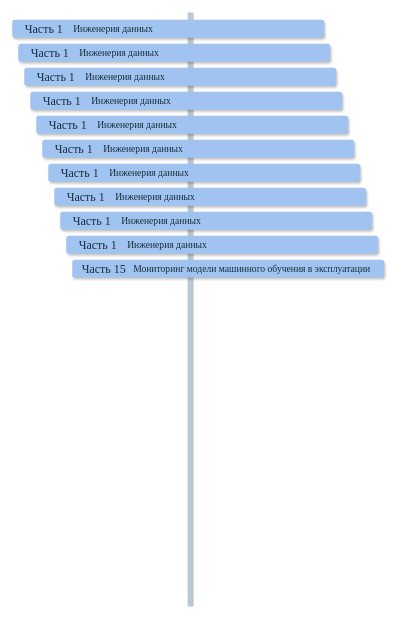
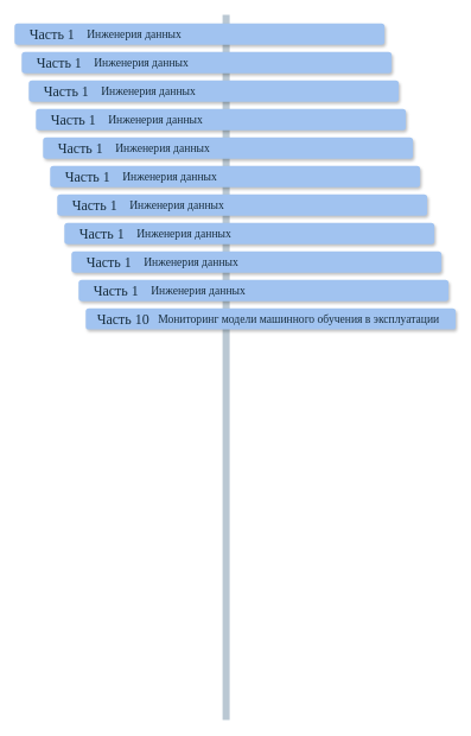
  <mxCell id="0" />
  <mxCell id="1" parent="0" />
  <mxCell id="2" value="" style="line;strokeWidth=10;direction=south;html=1;fillColor=none;fontSize=13;fontColor=#182E3E;align=center;strokeColor=#BAC8D3;labelBackgroundColor=none;" parent="1" vertex="1"><mxGeometry x="313.385" y="20.11" width="7.874" height="990.155" as="geometry" /></mxCell>
  <mxCell id="3" value="" style="rounded=1;whiteSpace=wrap;html=1;strokeColor=none;strokeWidth=1;fillColor=#A1C3F0;fontSize=13;fontColor=#182E3E;align=center;gradientDirection=east;verticalAlign=top;shadow=1;labelBackgroundColor=none;" vertex="1" parent="1"><mxGeometry x="120" y="432" width="520" height="30" as="geometry" /></mxCell>
- <mxCell id="4" value="Часть 15" style="text;html=1;strokeColor=none;fillColor=none;align=center;verticalAlign=middle;whiteSpace=wrap;fontSize=20;fontColor=#182E3E;labelBackgroundColor=none;fontFamily=Calibri;" vertex="1" parent="1"><mxGeometry x="130" y="439.5" width="86" height="15" as="geometry" /></mxCell>
+ <mxCell id="4" value="Часть 10" style="text;html=1;strokeColor=none;fillColor=none;align=center;verticalAlign=middle;whiteSpace=wrap;fontSize=20;fontColor=#182E3E;labelBackgroundColor=none;fontFamily=Calibri;" vertex="1" parent="1"><mxGeometry x="130" y="439.5" width="86" height="15" as="geometry" /></mxCell>
  <mxCell id="5" value="Мониторинг модели машинного обучения в эксплуатации" style="text;strokeColor=none;align=left;fillColor=none;html=1;verticalAlign=middle;whiteSpace=wrap;rounded=0;fontColor=#182E3E;fontFamily=Calibri;fontSize=16;" vertex="1" parent="1"><mxGeometry x="220" y="432" width="416" height="30" as="geometry" /></mxCell>
  <mxCell id="6" value="" style="rounded=1;whiteSpace=wrap;html=1;strokeColor=none;strokeWidth=1;fillColor=#A1C3F0;fontSize=13;fontColor=#182E3E;align=center;gradientDirection=east;verticalAlign=top;shadow=1;labelBackgroundColor=none;" vertex="1" parent="1"><mxGeometry x="20" y="32" width="520" height="30" as="geometry" /></mxCell>
  <mxCell id="7" value="Часть 1" style="text;html=1;strokeColor=none;fillColor=none;align=center;verticalAlign=middle;whiteSpace=wrap;fontSize=20;fontColor=#182E3E;labelBackgroundColor=none;fontFamily=Calibri;" vertex="1" parent="1"><mxGeometry x="30" y="39.5" width="86" height="15" as="geometry" /></mxCell>
  <mxCell id="8" value="Инженерия данных" style="text;strokeColor=none;align=left;fillColor=none;html=1;verticalAlign=middle;whiteSpace=wrap;rounded=0;fontColor=#182E3E;fontFamily=Calibri;fontSize=16;" vertex="1" parent="1"><mxGeometry x="120" y="32" width="416" height="30" as="geometry" /></mxCell>
  <mxCell id="9" value="" style="rounded=1;whiteSpace=wrap;html=1;strokeColor=none;strokeWidth=1;fillColor=#A1C3F0;fontSize=13;fontColor=#182E3E;align=center;gradientDirection=east;verticalAlign=top;shadow=1;labelBackgroundColor=none;" vertex="1" parent="1"><mxGeometry x="30" y="72" width="520" height="30" as="geometry" /></mxCell>
  <mxCell id="10" value="Часть 1" style="text;html=1;strokeColor=none;fillColor=none;align=center;verticalAlign=middle;whiteSpace=wrap;fontSize=20;fontColor=#182E3E;labelBackgroundColor=none;fontFamily=Calibri;" vertex="1" parent="1"><mxGeometry x="40" y="79.5" width="86" height="15" as="geometry" /></mxCell>
  <mxCell id="11" value="Инженерия данных" style="text;strokeColor=none;align=left;fillColor=none;html=1;verticalAlign=middle;whiteSpace=wrap;rounded=0;fontColor=#182E3E;fontFamily=Calibri;fontSize=16;" vertex="1" parent="1"><mxGeometry x="130" y="72" width="416" height="30" as="geometry" /></mxCell>
  <mxCell id="12" value="" style="rounded=1;whiteSpace=wrap;html=1;strokeColor=none;strokeWidth=1;fillColor=#A1C3F0;fontSize=13;fontColor=#182E3E;align=center;gradientDirection=east;verticalAlign=top;shadow=1;labelBackgroundColor=none;" vertex="1" parent="1"><mxGeometry x="40" y="112" width="520" height="30" as="geometry" /></mxCell>
  <mxCell id="13" value="Часть 1" style="text;html=1;strokeColor=none;fillColor=none;align=center;verticalAlign=middle;whiteSpace=wrap;fontSize=20;fontColor=#182E3E;labelBackgroundColor=none;fontFamily=Calibri;" vertex="1" parent="1"><mxGeometry x="50" y="119.5" width="86" height="15" as="geometry" /></mxCell>
  <mxCell id="14" value="Инженерия данных" style="text;strokeColor=none;align=left;fillColor=none;html=1;verticalAlign=middle;whiteSpace=wrap;rounded=0;fontColor=#182E3E;fontFamily=Calibri;fontSize=16;" vertex="1" parent="1"><mxGeometry x="140" y="112" width="416" height="30" as="geometry" /></mxCell>
  <mxCell id="15" value="" style="rounded=1;whiteSpace=wrap;html=1;strokeColor=none;strokeWidth=1;fillColor=#A1C3F0;fontSize=13;fontColor=#182E3E;align=center;gradientDirection=east;verticalAlign=top;shadow=1;labelBackgroundColor=none;" vertex="1" parent="1"><mxGeometry x="50" y="152" width="520" height="30" as="geometry" /></mxCell>
  <mxCell id="16" value="Часть 1" style="text;html=1;strokeColor=none;fillColor=none;align=center;verticalAlign=middle;whiteSpace=wrap;fontSize=20;fontColor=#182E3E;labelBackgroundColor=none;fontFamily=Calibri;" vertex="1" parent="1"><mxGeometry x="60" y="159.5" width="86" height="15" as="geometry" /></mxCell>
  <mxCell id="17" value="Инженерия данных" style="text;strokeColor=none;align=left;fillColor=none;html=1;verticalAlign=middle;whiteSpace=wrap;rounded=0;fontColor=#182E3E;fontFamily=Calibri;fontSize=16;" vertex="1" parent="1"><mxGeometry x="150" y="152" width="416" height="30" as="geometry" /></mxCell>
  <mxCell id="18" value="" style="rounded=1;whiteSpace=wrap;html=1;strokeColor=none;strokeWidth=1;fillColor=#A1C3F0;fontSize=13;fontColor=#182E3E;align=center;gradientDirection=east;verticalAlign=top;shadow=1;labelBackgroundColor=none;" vertex="1" parent="1"><mxGeometry x="60" y="192" width="520" height="30" as="geometry" /></mxCell>
  <mxCell id="19" value="Часть 1" style="text;html=1;strokeColor=none;fillColor=none;align=center;verticalAlign=middle;whiteSpace=wrap;fontSize=20;fontColor=#182E3E;labelBackgroundColor=none;fontFamily=Calibri;" vertex="1" parent="1"><mxGeometry x="70" y="199.5" width="86" height="15" as="geometry" /></mxCell>
  <mxCell id="20" value="Инженерия данных" style="text;strokeColor=none;align=left;fillColor=none;html=1;verticalAlign=middle;whiteSpace=wrap;rounded=0;fontColor=#182E3E;fontFamily=Calibri;fontSize=16;" vertex="1" parent="1"><mxGeometry x="160" y="192" width="416" height="30" as="geometry" /></mxCell>
  <mxCell id="21" value="" style="rounded=1;whiteSpace=wrap;html=1;strokeColor=none;strokeWidth=1;fillColor=#A1C3F0;fontSize=13;fontColor=#182E3E;align=center;gradientDirection=east;verticalAlign=top;shadow=1;labelBackgroundColor=none;" vertex="1" parent="1"><mxGeometry x="70" y="232" width="520" height="30" as="geometry" /></mxCell>
  <mxCell id="22" value="Часть 1" style="text;html=1;strokeColor=none;fillColor=none;align=center;verticalAlign=middle;whiteSpace=wrap;fontSize=20;fontColor=#182E3E;labelBackgroundColor=none;fontFamily=Calibri;" vertex="1" parent="1"><mxGeometry x="80" y="239.5" width="86" height="15" as="geometry" /></mxCell>
  <mxCell id="23" value="Инженерия данных" style="text;strokeColor=none;align=left;fillColor=none;html=1;verticalAlign=middle;whiteSpace=wrap;rounded=0;fontColor=#182E3E;fontFamily=Calibri;fontSize=16;" vertex="1" parent="1"><mxGeometry x="170" y="232" width="416" height="30" as="geometry" /></mxCell>
  <mxCell id="24" value="" style="rounded=1;whiteSpace=wrap;html=1;strokeColor=none;strokeWidth=1;fillColor=#A1C3F0;fontSize=13;fontColor=#182E3E;align=center;gradientDirection=east;verticalAlign=top;shadow=1;labelBackgroundColor=none;" vertex="1" parent="1"><mxGeometry x="80" y="272" width="520" height="30" as="geometry" /></mxCell>
  <mxCell id="25" value="Часть 1" style="text;html=1;strokeColor=none;fillColor=none;align=center;verticalAlign=middle;whiteSpace=wrap;fontSize=20;fontColor=#182E3E;labelBackgroundColor=none;fontFamily=Calibri;" vertex="1" parent="1"><mxGeometry x="90" y="279.5" width="86" height="15" as="geometry" /></mxCell>
  <mxCell id="26" value="Инженерия данных" style="text;strokeColor=none;align=left;fillColor=none;html=1;verticalAlign=middle;whiteSpace=wrap;rounded=0;fontColor=#182E3E;fontFamily=Calibri;fontSize=16;" vertex="1" parent="1"><mxGeometry x="180" y="272" width="416" height="30" as="geometry" /></mxCell>
  <mxCell id="27" value="" style="rounded=1;whiteSpace=wrap;html=1;strokeColor=none;strokeWidth=1;fillColor=#A1C3F0;fontSize=13;fontColor=#182E3E;align=center;gradientDirection=east;verticalAlign=top;shadow=1;labelBackgroundColor=none;" vertex="1" parent="1"><mxGeometry x="90" y="312" width="520" height="30" as="geometry" /></mxCell>
  <mxCell id="28" value="Часть 1" style="text;html=1;strokeColor=none;fillColor=none;align=center;verticalAlign=middle;whiteSpace=wrap;fontSize=20;fontColor=#182E3E;labelBackgroundColor=none;fontFamily=Calibri;" vertex="1" parent="1"><mxGeometry x="100" y="319.5" width="86" height="15" as="geometry" /></mxCell>
  <mxCell id="29" value="Инженерия данных" style="text;strokeColor=none;align=left;fillColor=none;html=1;verticalAlign=middle;whiteSpace=wrap;rounded=0;fontColor=#182E3E;fontFamily=Calibri;fontSize=16;" vertex="1" parent="1"><mxGeometry x="190" y="312" width="416" height="30" as="geometry" /></mxCell>
  <mxCell id="30" value="" style="rounded=1;whiteSpace=wrap;html=1;strokeColor=none;strokeWidth=1;fillColor=#A1C3F0;fontSize=13;fontColor=#182E3E;align=center;gradientDirection=east;verticalAlign=top;shadow=1;labelBackgroundColor=none;" vertex="1" parent="1"><mxGeometry x="100" y="352" width="520" height="30" as="geometry" /></mxCell>
  <mxCell id="31" value="Часть 1" style="text;html=1;strokeColor=none;fillColor=none;align=center;verticalAlign=middle;whiteSpace=wrap;fontSize=20;fontColor=#182E3E;labelBackgroundColor=none;fontFamily=Calibri;" vertex="1" parent="1"><mxGeometry x="110" y="359.5" width="86" height="15" as="geometry" /></mxCell>
  <mxCell id="32" value="Инженерия данных" style="text;strokeColor=none;align=left;fillColor=none;html=1;verticalAlign=middle;whiteSpace=wrap;rounded=0;fontColor=#182E3E;fontFamily=Calibri;fontSize=16;" vertex="1" parent="1"><mxGeometry x="200" y="352" width="416" height="30" as="geometry" /></mxCell>
  <mxCell id="33" value="" style="rounded=1;whiteSpace=wrap;html=1;strokeColor=none;strokeWidth=1;fillColor=#A1C3F0;fontSize=13;fontColor=#182E3E;align=center;gradientDirection=east;verticalAlign=top;shadow=1;labelBackgroundColor=none;" vertex="1" parent="1"><mxGeometry x="110" y="392" width="520" height="30" as="geometry" /></mxCell>
  <mxCell id="34" value="Часть 1" style="text;html=1;strokeColor=none;fillColor=none;align=center;verticalAlign=middle;whiteSpace=wrap;fontSize=20;fontColor=#182E3E;labelBackgroundColor=none;fontFamily=Calibri;" vertex="1" parent="1"><mxGeometry x="120" y="399.5" width="86" height="15" as="geometry" /></mxCell>
  <mxCell id="35" value="Инженерия данных" style="text;strokeColor=none;align=left;fillColor=none;html=1;verticalAlign=middle;whiteSpace=wrap;rounded=0;fontColor=#182E3E;fontFamily=Calibri;fontSize=16;" vertex="1" parent="1"><mxGeometry x="210" y="392" width="416" height="30" as="geometry" /></mxCell>
